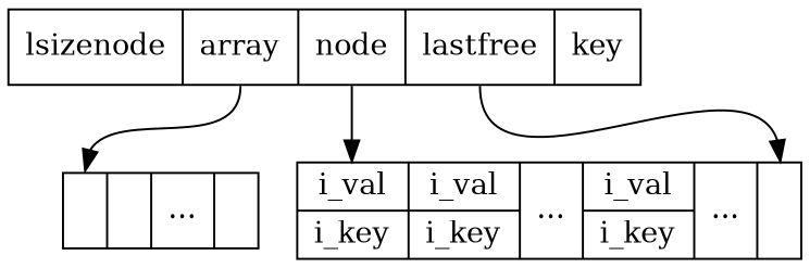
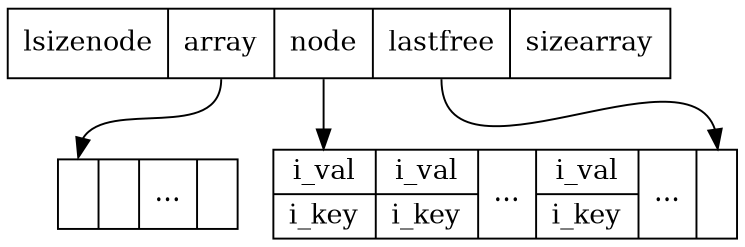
  digraph {
    rankdir=TB
    node [shape=record]
    edge [headport=head]
-   n1 [label="lsizenode | <array> array | <hash> node | <lastfree> lastfree | key"]
+   n1 [label="lsizenode | <array> array | <hash> node | <lastfree> lastfree | sizearray"]
    n2 [label="<head> | | ... |"]
    n3 [label="{<head> i_val | i_key } | { i_val | i_key } | ... | { i_val | i_key } | ... | <tail>"]
    n1 -> n2 [tailport=array]
    n1 -> n3 [tailport=hash]
    n1 -> n3 [headport=tail tailport=lastfree]
  }
